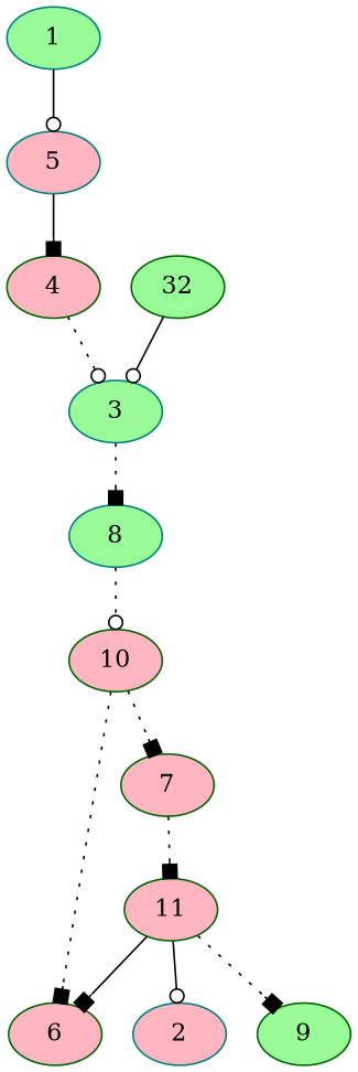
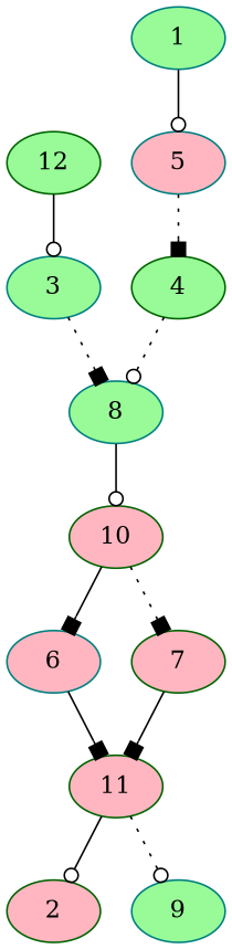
  digraph {
    node [color=darkgreen fillcolor=lightpink style=filled]
    edge [arrowhead=odot style=solid]
    11
-   2 [color=teal]
-   9 [fillcolor=palegreen]
-   6
+   2
+   9 [color=teal fillcolor=palegreen]
+   6 [color=teal]
    7
    10
    8 [color=teal fillcolor=palegreen]
    3 [color=teal fillcolor=palegreen]
-   4
-   12 [fillcolor=palegreen label=32]
+   4 [fillcolor=palegreen]
+   12 [fillcolor=palegreen]
    5 [color=teal]
    1 [color=teal fillcolor=palegreen]
    11 -> 2
-   11 -> 9 [arrowhead=box style=dotted]
-   11 -> 6 [arrowhead=box]
-   7 -> 11 [arrowhead=box style=dotted]
-   10 -> 6 [arrowhead=box style=dotted]
+   11 -> 9 [style=dotted]
+   6 -> 11 [arrowhead=box]
+   7 -> 11 [arrowhead=box]
+   10 -> 6 [arrowhead=box]
    10 -> 7 [arrowhead=box style=dotted]
-   8 -> 10 [style=dotted]
+   8 -> 10
    3 -> 8 [arrowhead=box style=dotted]
-   4 -> 3 [style=dotted]
+   4 -> 8 [style=dotted]
    12 -> 3
-   5 -> 4 [arrowhead=box]
+   5 -> 4 [arrowhead=box style=dotted]
    1 -> 5
  }
